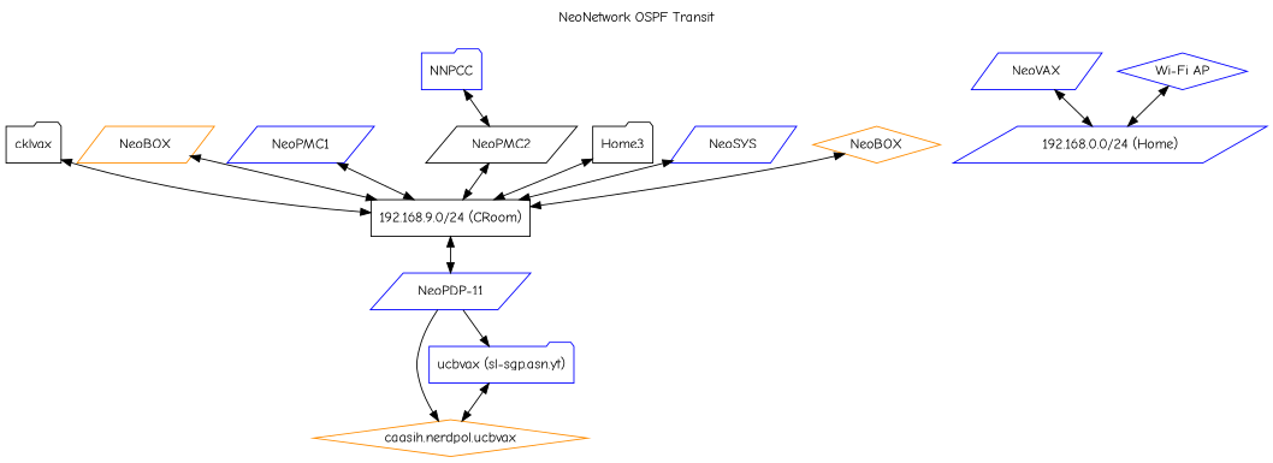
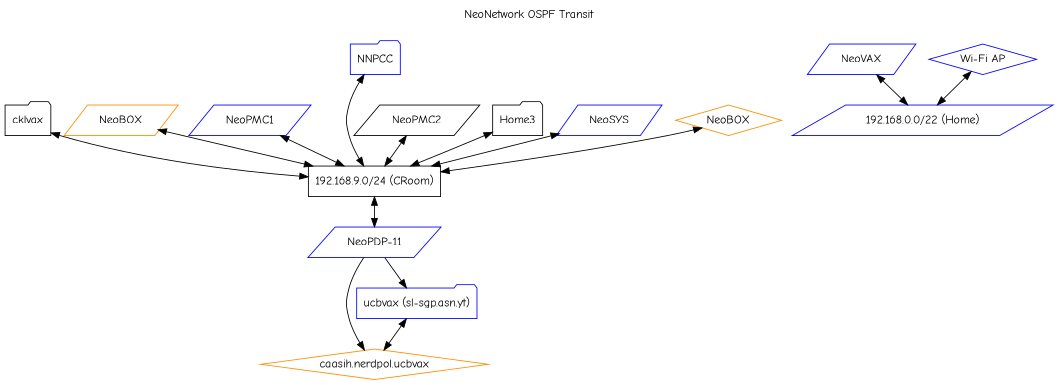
  digraph {
    fontname="Comic Neue"
    label="NeoNetwork OSPF Transit"
    labelloc=t
    rankdir=TD
    node [color=blue fontname="Comic Neue" shape=parallelogram]
    edge [dir=both fontname="Comic Neue"]
    n1 [color=darkorange label="caasih.nerdpol.ucbvax" shape=diamond]
    n2 [label="ucbvax (sl-sgp.asn.yt)" shape=folder]
    n3 [label="NeoPDP-11"]
    n4 [color=black label=cklvax shape=folder]
    n5 [color=black label="192.168.9.0/24 (CRoom)" shape=box]
    n6 [color=darkorange label=NeoBOX]
    n7 [label=NeoVAX]
-   n8 [label="192.168.0.0/24 (Home)"]
+   n8 [label="192.168.0.0/22 (Home)"]
    n9 [label="Wi-Fi AP" shape=diamond]
    NeoPMC1
    NeoPMC2 [color=black]
    n12 [color=black label=Home3 shape=folder]
    NeoSYS
    NeoBOX [color=darkorange shape=diamond]
    NNPCC [shape=folder]
    n2 -> n1
    n3 -> n1 [dir=""]
    n3 -> n2 [dir=""]
    n4 -> n5
    n5 -> n3
    n6 -> n5
    n7 -> n8
    n9 -> n8
    NeoPMC1 -> n5
    NeoPMC2 -> n5
    n12 -> n5
    NeoSYS -> n5
    NeoBOX -> n5
-   NNPCC -> NeoPMC2
+   NNPCC -> n5
  }
